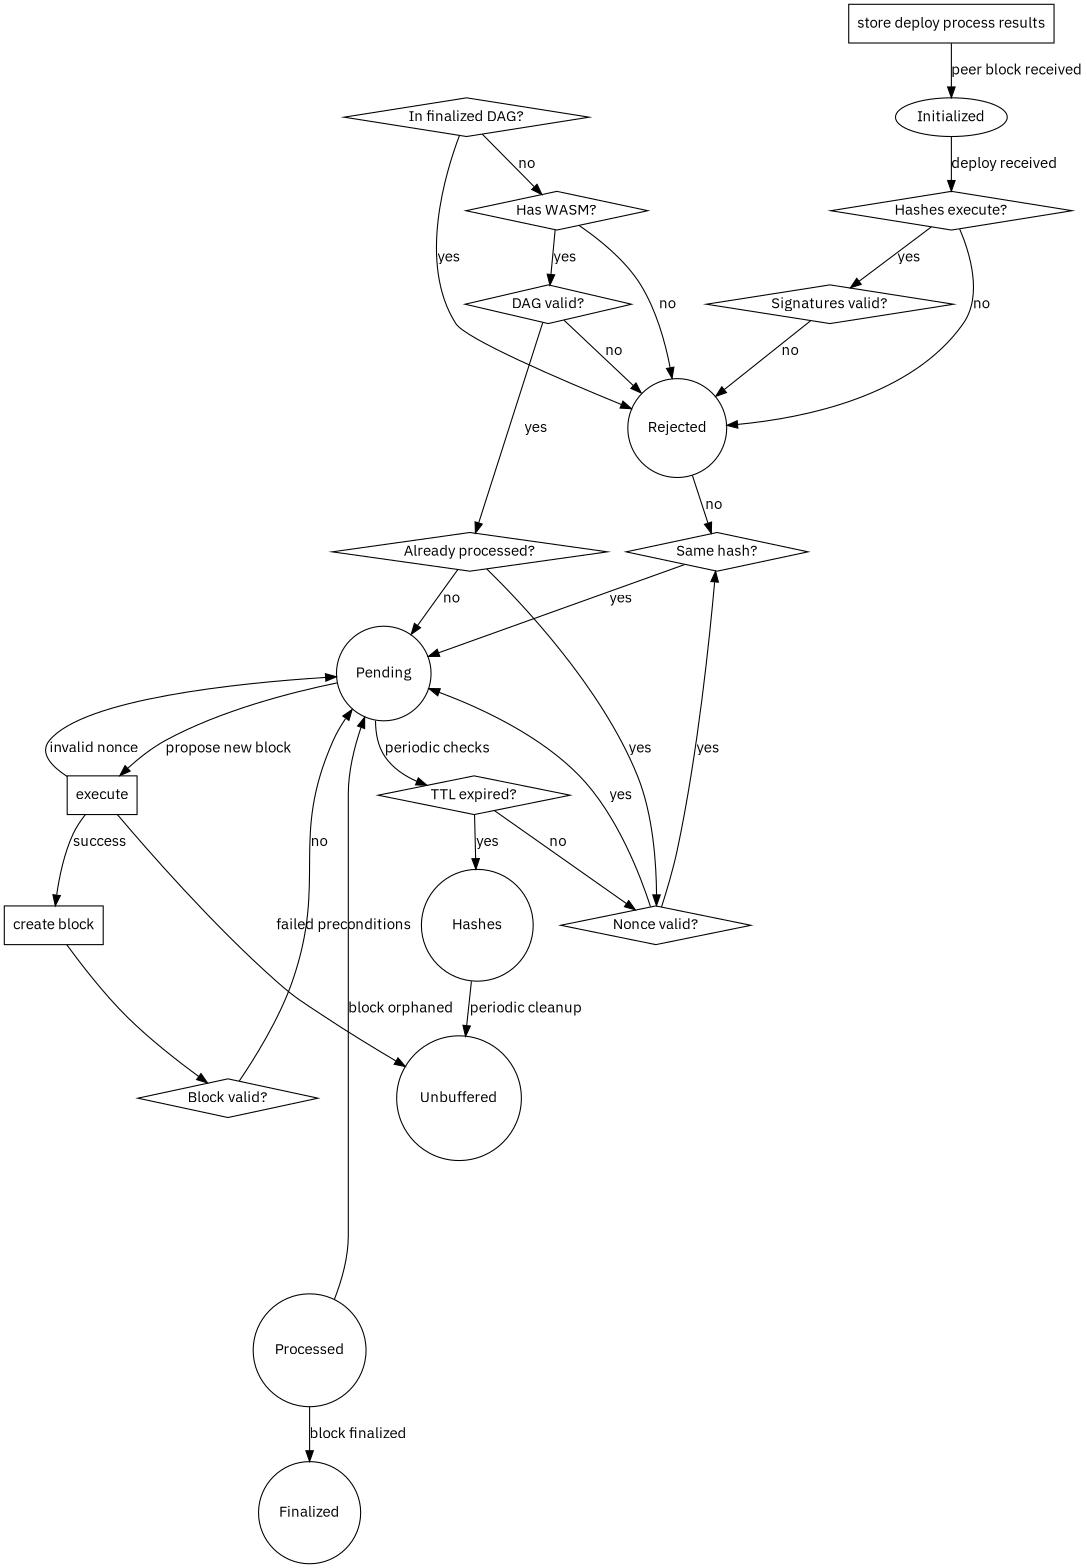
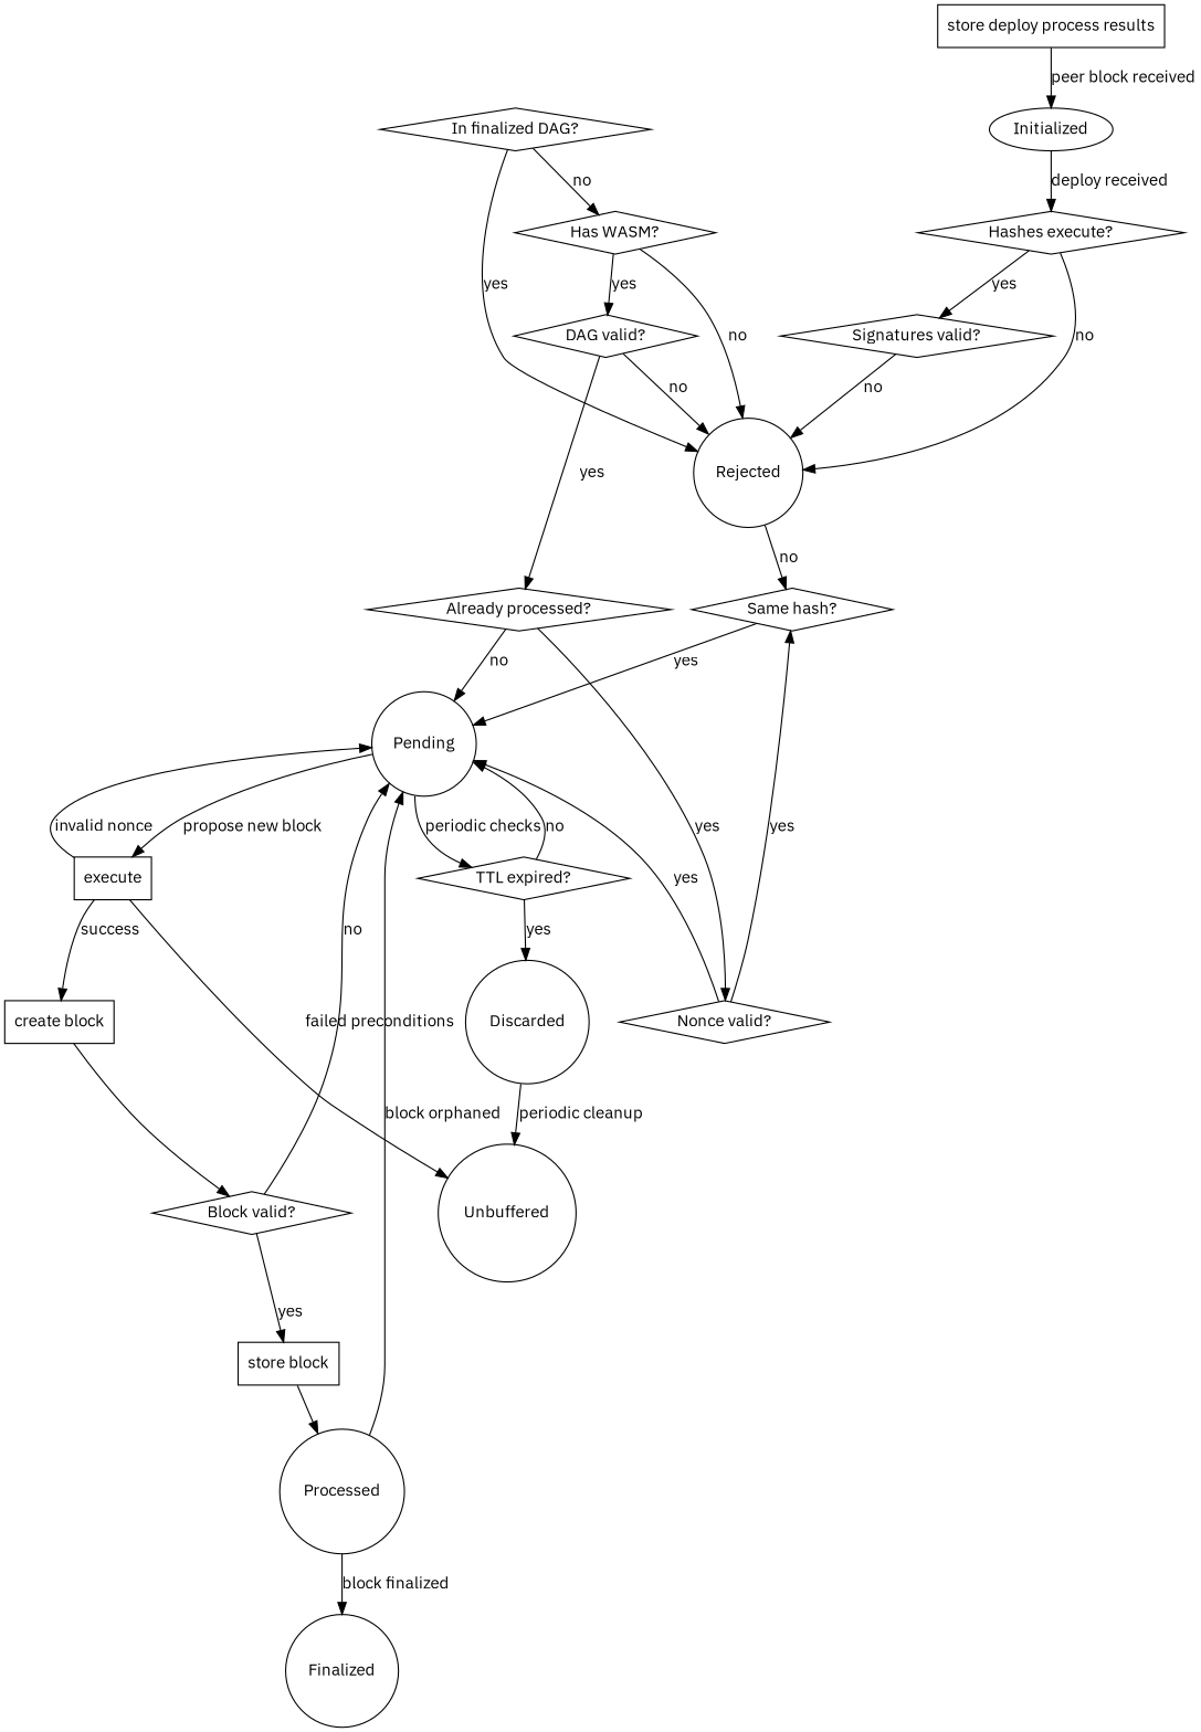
  digraph {
    fontname="IBM Plex Sans"
    node [fontname="IBM Plex Sans" shape=diamond]
    edge [fontname="IBM Plex Sans"]
    n1 [label=Initialized shape=ellipse]
    n2 [label="Hashes execute?"]
    n3 [label=Rejected shape=circle]
    n4 [label="Signatures valid?"]
    n5 [label="store deploy process results" shape=box]
    n6 [label="Same hash?"]
    n7 [label="In finalized DAG?"]
    n8 [label="Has WASM?"]
    n9 [label="DAG valid?"]
    n10 [label="Already processed?"]
    n11 [label="Nonce valid?"]
    n12 [label=Pending shape=circle]
    n13 [label="TTL expired?"]
    n14 [label=execute shape=box]
-   n15 [label=Hashes shape=circle]
+   n15 [label=Discarded shape=circle]
    n16 [label=Unbuffered shape=circle]
    n17 [label="create block" shape=box]
    n18 [label=Processed shape=circle]
    n19 [label=Finalized shape=circle]
    n20 [label="Block valid?"]
+   n21 [label="store block" shape=box]
    n1 -> n2 [label="deploy received"]
    n2 -> n3 [label=no]
    n2 -> n4 [label=yes]
    n3 -> n6 [label=no]
    n4 -> n3 [label=no]
    n5 -> n1 [label="peer block received"]
    n6 -> n12 [label=yes]
    n7 -> n3 [label=yes]
    n7 -> n8 [label=no]
    n8 -> n3 [label=no]
    n8 -> n9 [label=yes]
    n9 -> n3 [label=no]
    n9 -> n10 [label=yes]
    n10 -> n11 [label=yes]
    n10 -> n12 [label=no]
    n11 -> n6 [label=yes]
    n11 -> n12 [label=yes]
    n12 -> n13 [label="periodic checks"]
    n12 -> n14 [label="propose new block"]
-   n13 -> n11 [label=no]
+   n13 -> n12 [label=no]
    n13 -> n15 [label=yes]
    n14 -> n12 [label="invalid nonce"]
    n14 -> n16 [label="failed preconditions"]
    n14 -> n17 [label=success]
    n15 -> n16 [label="periodic cleanup"]
    n17 -> n20
    n18 -> n12 [label="block orphaned"]
    n18 -> n19 [label="block finalized"]
    n20 -> n12 [label=no]
+   n20 -> n21 [label=yes]
+   n21 -> n18
  }
